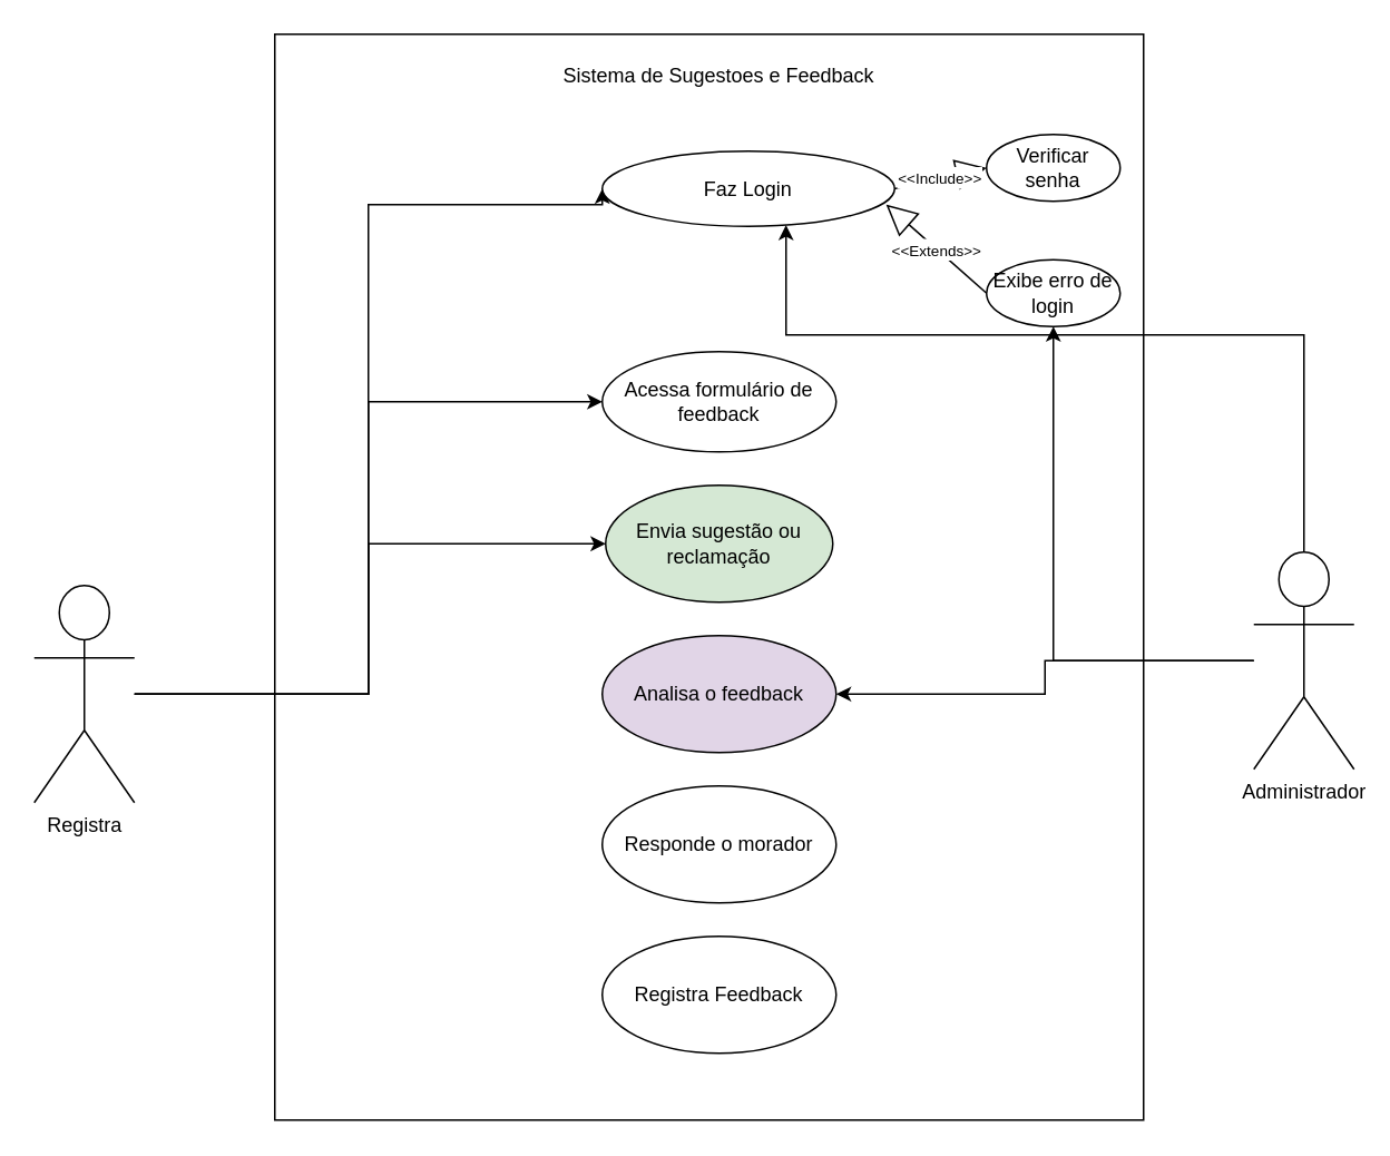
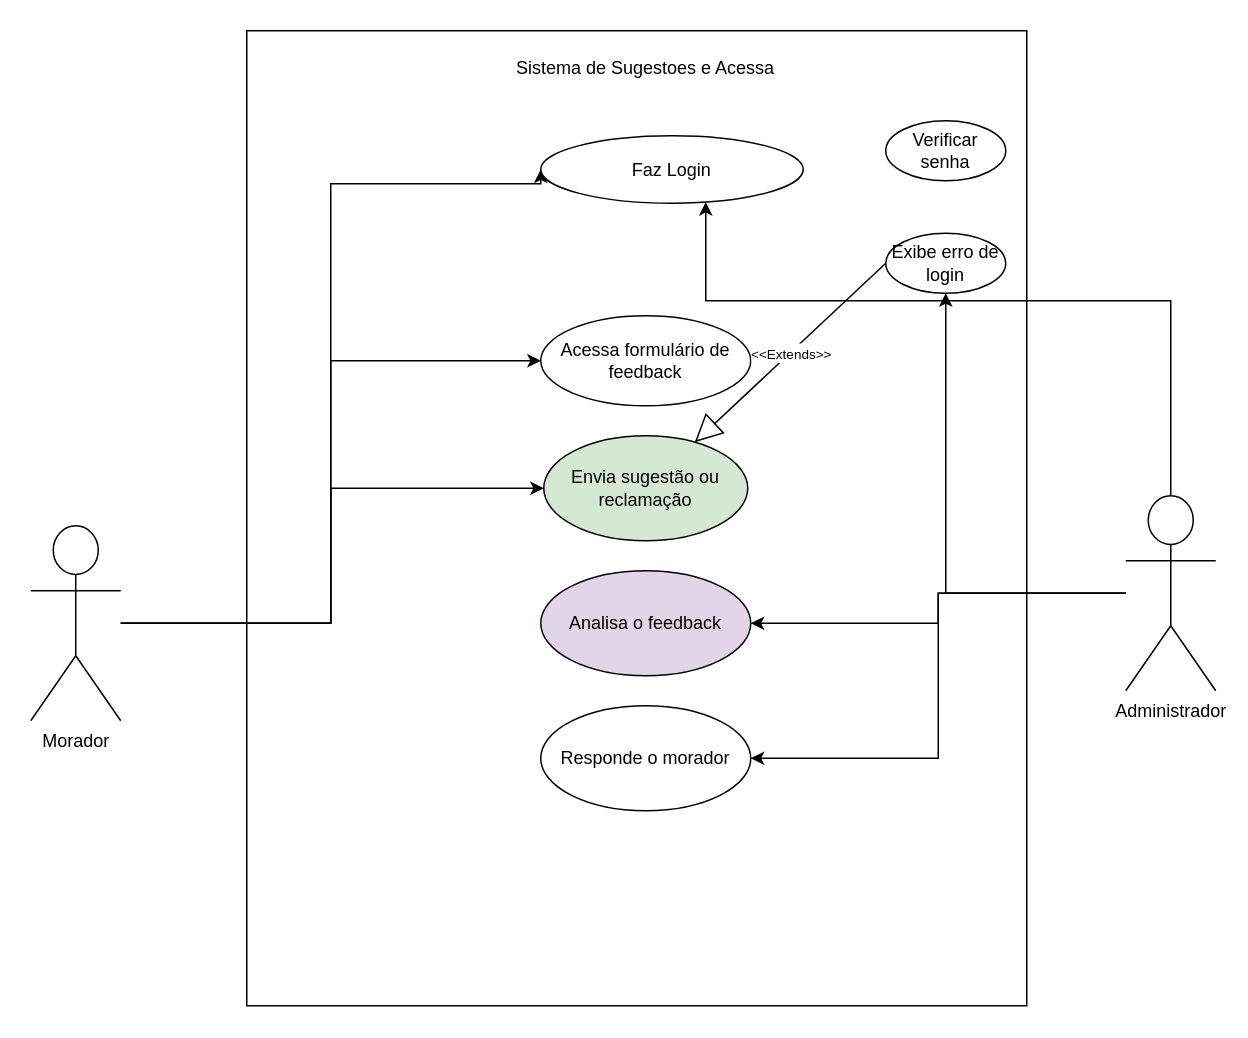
  <mxCell id="0" />
  <mxCell id="1" parent="0" />
  <mxCell id="2" value="" style="rounded=0;whiteSpace=wrap;html=1;" parent="1" vertex="1"><mxGeometry x="164" y="20" width="520" height="650" as="geometry" /></mxCell>
- <mxCell id="3" value="Sistema de Sugestoes e Feedback" style="text;html=1;align=center;verticalAlign=middle;whiteSpace=wrap;rounded=0;" parent="1" vertex="1"><mxGeometry x="250" y="30" width="360" height="30" as="geometry" /></mxCell>
+ <mxCell id="3" value="Sistema de Sugestoes e Acessa" style="text;html=1;align=center;verticalAlign=middle;whiteSpace=wrap;rounded=0;" parent="1" vertex="1"><mxGeometry x="250" y="30" width="360" height="30" as="geometry" /></mxCell>
  <mxCell id="4" style="edgeStyle=orthogonalEdgeStyle;rounded=0;orthogonalLoop=1;jettySize=auto;html=1;entryX=0;entryY=0.5;entryDx=0;entryDy=0;" parent="1" source="7" target="17" edge="1"><mxGeometry relative="1" as="geometry"><Array as="points"><mxPoint x="220" y="415" /><mxPoint x="220" y="122" /></Array></mxGeometry></mxCell>
  <mxCell id="5" style="edgeStyle=orthogonalEdgeStyle;rounded=0;orthogonalLoop=1;jettySize=auto;html=1;entryX=0;entryY=0.5;entryDx=0;entryDy=0;" edge="1" parent="1" source="7" target="13"><mxGeometry relative="1" as="geometry" /></mxCell>
  <mxCell id="6" style="edgeStyle=orthogonalEdgeStyle;rounded=0;orthogonalLoop=1;jettySize=auto;html=1;" edge="1" parent="1" source="7" target="14"><mxGeometry relative="1" as="geometry"><Array as="points"><mxPoint x="220" y="415" /><mxPoint x="220" y="325" /></Array></mxGeometry></mxCell>
- <mxCell id="7" value="Registra" style="shape=umlActor;verticalLabelPosition=bottom;verticalAlign=top;html=1;" parent="1" vertex="1"><mxGeometry x="20" y="350" width="60" height="130" as="geometry" /></mxCell>
+ <mxCell id="7" value="Morador" style="shape=umlActor;verticalLabelPosition=bottom;verticalAlign=top;html=1;" parent="1" vertex="1"><mxGeometry x="20" y="350" width="60" height="130" as="geometry" /></mxCell>
  <mxCell id="8" style="edgeStyle=orthogonalEdgeStyle;rounded=0;orthogonalLoop=1;jettySize=auto;html=1;" parent="1" source="12" target="17" edge="1"><mxGeometry relative="1" as="geometry"><Array as="points"><mxPoint x="780" y="200" /><mxPoint x="470" y="200" /></Array></mxGeometry></mxCell>
  <mxCell id="9" style="edgeStyle=orthogonalEdgeStyle;rounded=0;orthogonalLoop=1;jettySize=auto;html=1;" parent="1" source="12" target="16" edge="1"><mxGeometry relative="1" as="geometry" /></mxCell>
  <mxCell id="10" style="edgeStyle=orthogonalEdgeStyle;rounded=0;orthogonalLoop=1;jettySize=auto;html=1;" parent="1" source="12" target="19" edge="1"><mxGeometry relative="1" as="geometry" /></mxCell>
+ <mxCell id="11" style="edgeStyle=orthogonalEdgeStyle;rounded=0;orthogonalLoop=1;jettySize=auto;html=1;entryX=1;entryY=0.5;entryDx=0;entryDy=0;" edge="1" parent="1" source="12" target="15"><mxGeometry relative="1" as="geometry" /></mxCell>
  <mxCell id="12" value="Administrador" style="shape=umlActor;verticalLabelPosition=bottom;verticalAlign=top;html=1;" parent="1" vertex="1"><mxGeometry x="750" y="330" width="60" height="130" as="geometry" /></mxCell>
  <mxCell id="13" value="Acessa formulário de feedback" style="ellipse;whiteSpace=wrap;html=1;" parent="1" vertex="1"><mxGeometry x="360" y="210" width="140" height="60" as="geometry" /></mxCell>
  <mxCell id="14" value="Envia sugestão ou reclamação" style="ellipse;whiteSpace=wrap;html=1;fillColor=#d5e8d4;" parent="1" vertex="1"><mxGeometry x="362" y="290" width="136" height="70" as="geometry" /></mxCell>
  <mxCell id="15" value="Responde o morador" style="ellipse;whiteSpace=wrap;html=1;" parent="1" vertex="1"><mxGeometry x="360" y="470" width="140" height="70" as="geometry" /></mxCell>
  <mxCell id="16" value="Analisa o feedback" style="ellipse;whiteSpace=wrap;html=1;fillColor=#e1d5e7;" parent="1" vertex="1"><mxGeometry x="360" y="380" width="140" height="70" as="geometry" /></mxCell>
  <mxCell id="17" value="Faz Login" style="ellipse;whiteSpace=wrap;html=1;" parent="1" vertex="1"><mxGeometry x="360" y="90" width="175" height="45" as="geometry" /></mxCell>
  <mxCell id="18" value="Verificar senha" style="ellipse;whiteSpace=wrap;html=1;" parent="1" vertex="1"><mxGeometry x="590" y="80" width="80" height="40" as="geometry" /></mxCell>
  <mxCell id="19" value="Exibe erro de login" style="ellipse;whiteSpace=wrap;html=1;" parent="1" vertex="1"><mxGeometry x="590" y="155" width="80" height="40" as="geometry" /></mxCell>
- <mxCell id="20" value="&lt;font style=&quot;font-size: 9px;&quot;&gt;&amp;lt;&amp;lt;Include&amp;gt;&amp;gt;&lt;/font&gt;" style="endArrow=block;endSize=16;endFill=0;html=1;rounded=0;exitX=1;exitY=0.5;exitDx=0;exitDy=0;entryX=0;entryY=0.5;entryDx=0;entryDy=0;" parent="1" source="17" target="18" edge="1"><mxGeometry width="160" relative="1" as="geometry"><mxPoint x="510" y="118.82" as="sourcePoint" /><mxPoint x="670" y="118.82" as="targetPoint" /></mxGeometry></mxCell>
- <mxCell id="21" value="&lt;font style=&quot;font-size: 9px;&quot;&gt;&amp;lt;&amp;lt;Extends&amp;gt;&amp;gt;&lt;/font&gt;" style="endArrow=block;endSize=16;endFill=0;html=1;rounded=0;entryX=0.971;entryY=0.71;entryDx=0;entryDy=0;entryPerimeter=0;exitX=0;exitY=0.5;exitDx=0;exitDy=0;" parent="1" source="19" target="17" edge="1"><mxGeometry width="160" relative="1" as="geometry"><mxPoint x="520" y="234.41" as="sourcePoint" /><mxPoint x="680" y="234.41" as="targetPoint" /></mxGeometry></mxCell>
- <mxCell id="22" value="Registra Feedback" style="ellipse;whiteSpace=wrap;html=1;" parent="1" vertex="1"><mxGeometry x="360" y="560" width="140" height="70" as="geometry" /></mxCell>
+ <mxCell id="21" value="&lt;font style=&quot;font-size: 9px;&quot;&gt;&amp;lt;&amp;lt;Extends&amp;gt;&amp;gt;&lt;/font&gt;" style="endArrow=block;endSize=16;endFill=0;html=1;rounded=0;exitX=0;exitY=0.5;exitDx=0;exitDy=0;" parent="1" source="19" target="14" edge="1"><mxGeometry width="160" relative="1" as="geometry"><mxPoint x="520" y="234.41" as="sourcePoint" /><mxPoint x="680" y="234.41" as="targetPoint" /></mxGeometry></mxCell>
